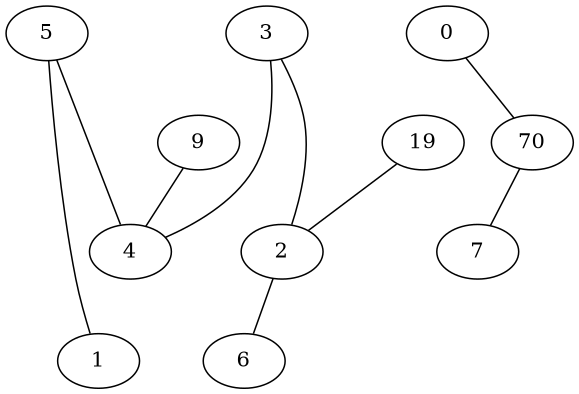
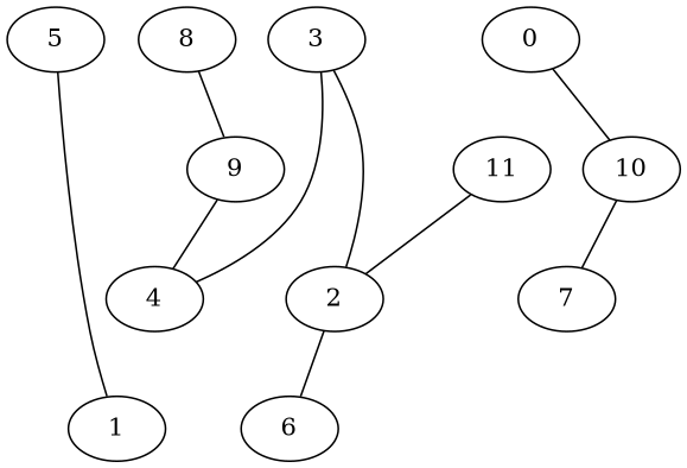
  strict graph {
    node [weight=0]
    edge [weight=0]
    5
    1
    4
+   8
    9
    0
-   10 [label=70]
+   10
    7
    3
    2
    6
-   11 [label=19]
+   11
    5 -- 1
-   5 -- 4
+   8 -- 9
    9 -- 4
    0 -- 10
    10 -- 7
    3 -- 4
    3 -- 2
    2 -- 6
    11 -- 2
  }
